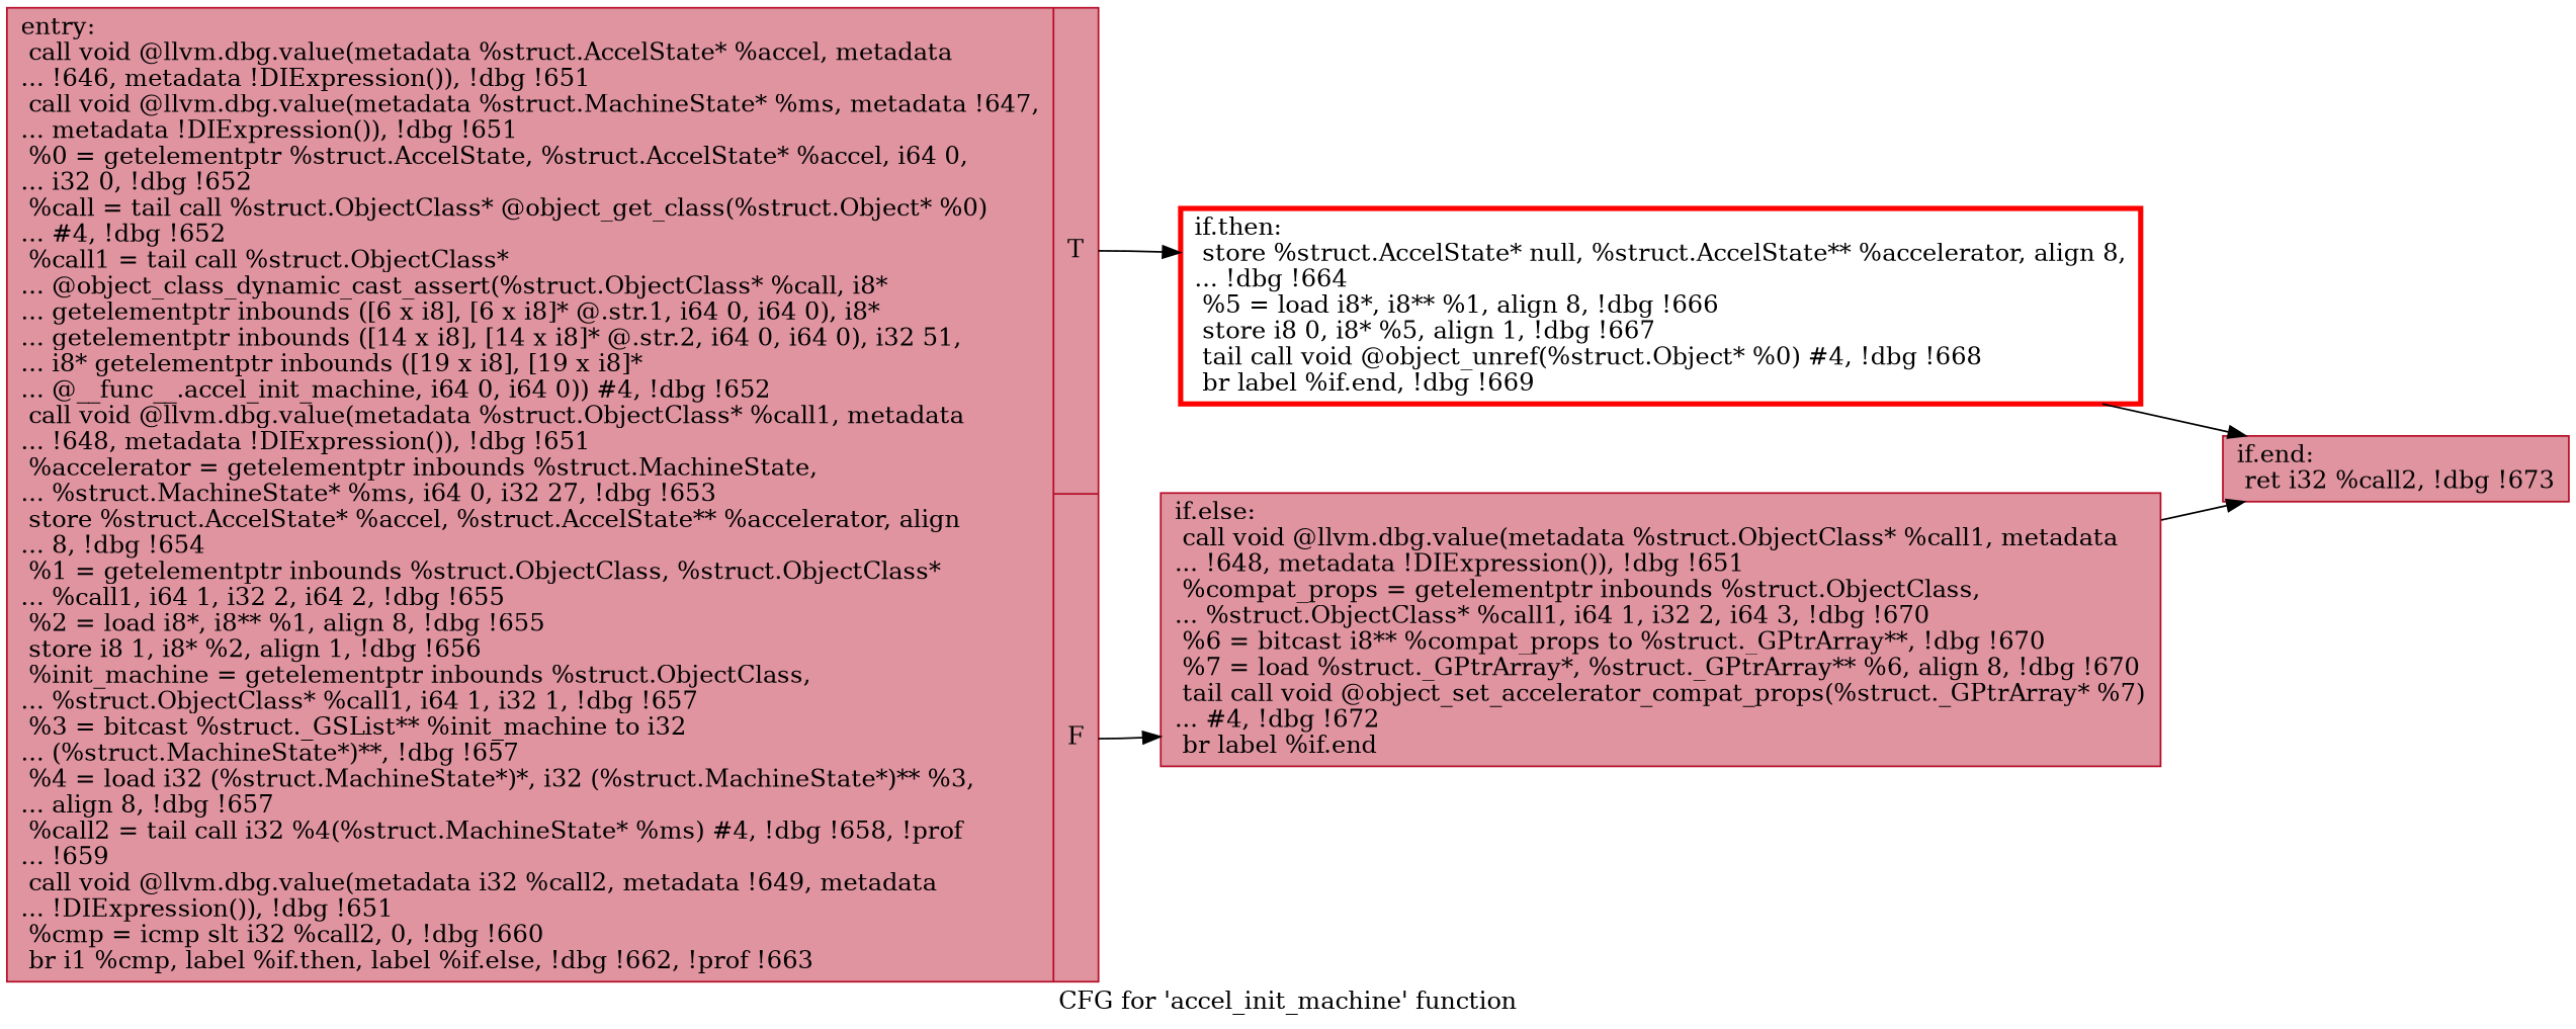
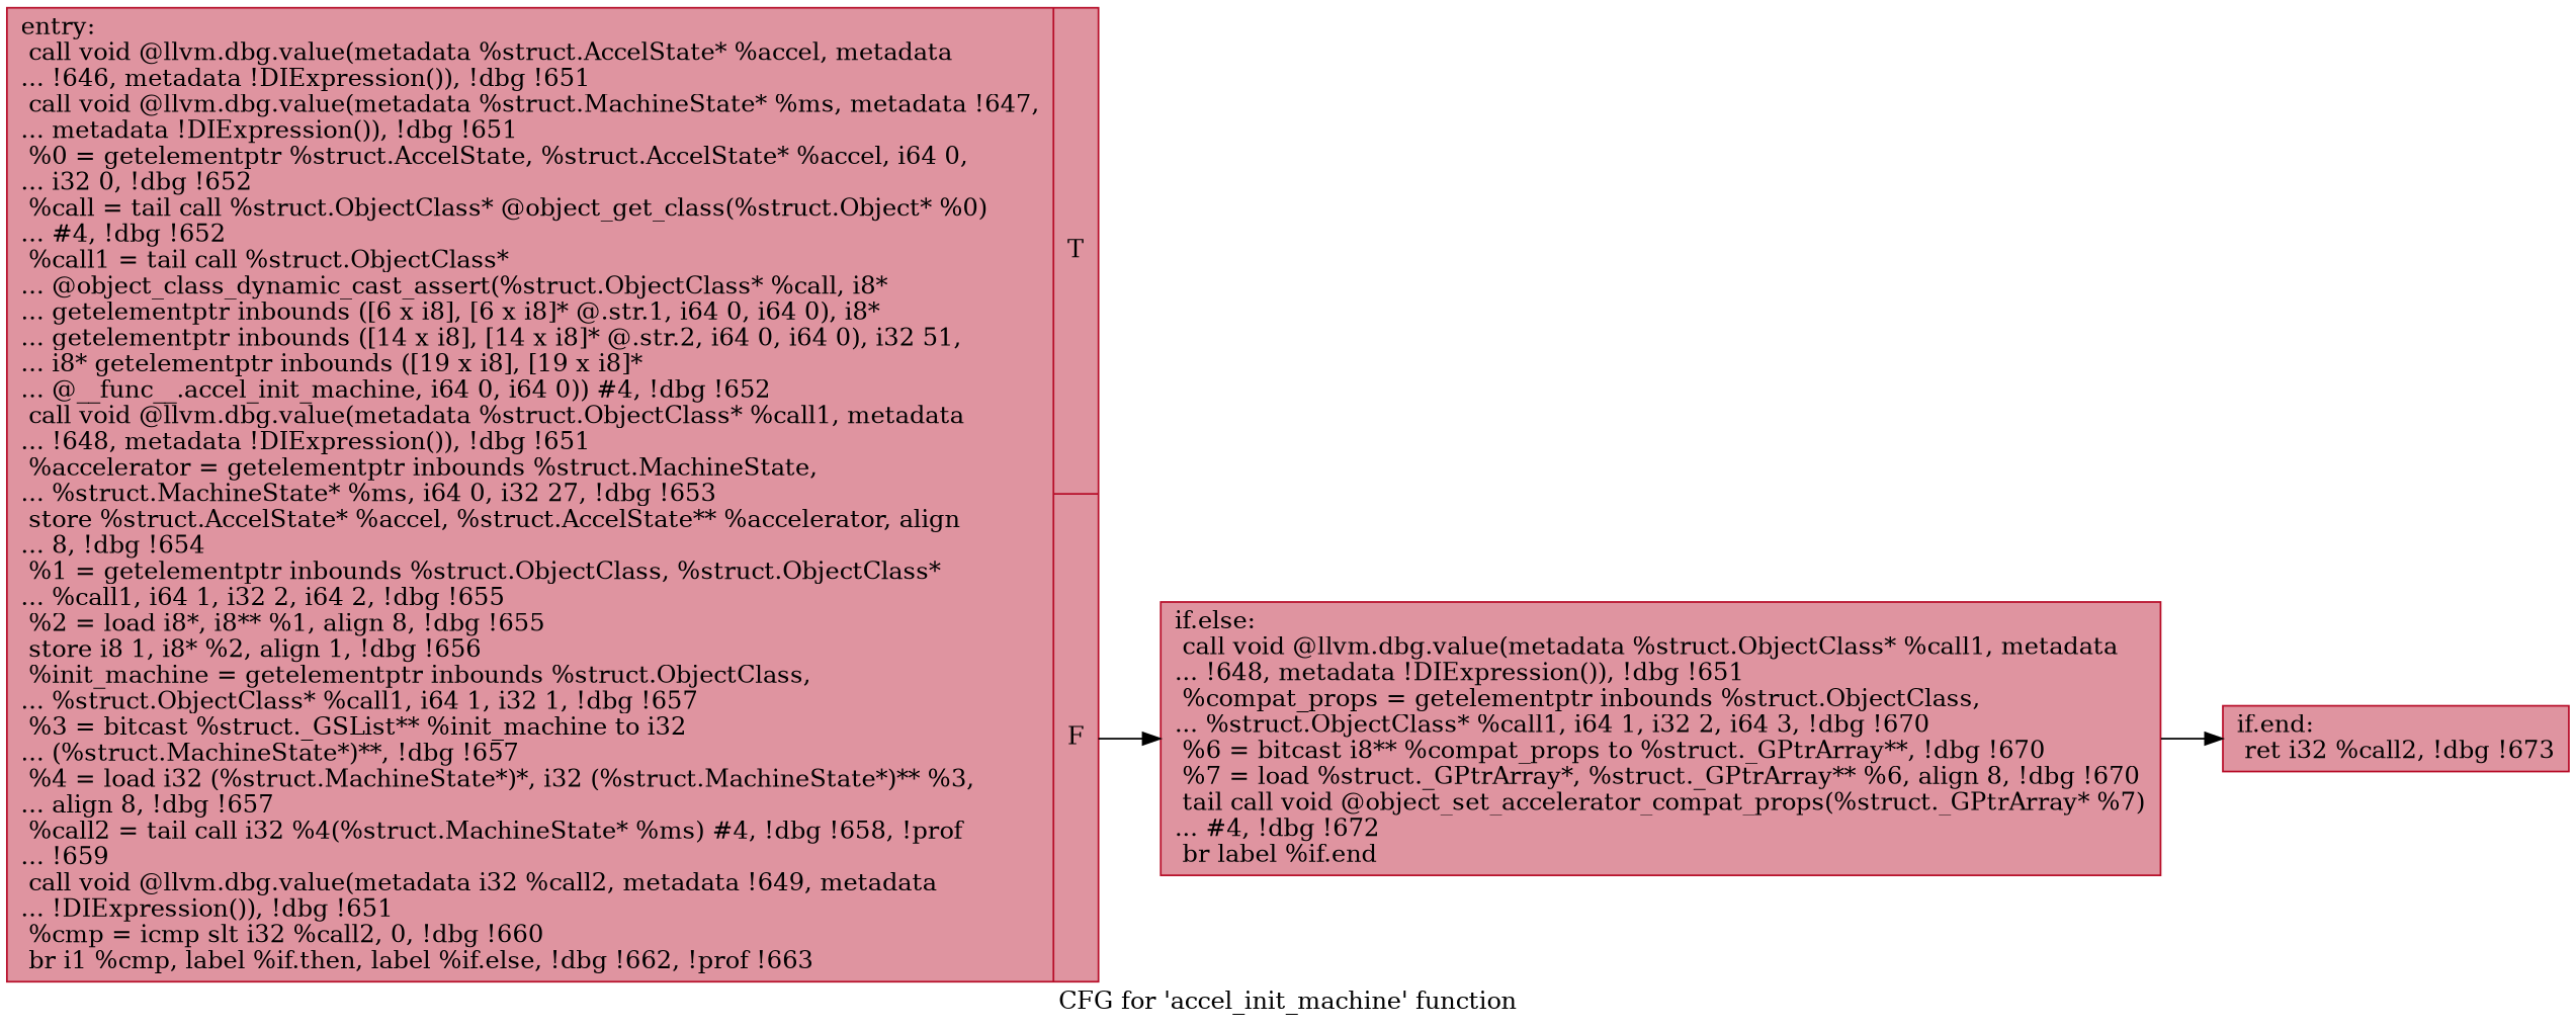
  digraph {
    label="CFG for 'accel_init_machine' function"
    rankdir=LR
    node [color="#b70d28ff" fillcolor="#b70d2870" shape=record style=filled]
    n1 [label="{entry:\l  call void @llvm.dbg.value(metadata %struct.AccelState* %accel, metadata\l... !646, metadata !DIExpression()), !dbg !651\l  call void @llvm.dbg.value(metadata %struct.MachineState* %ms, metadata !647,\l... metadata !DIExpression()), !dbg !651\l  %0 = getelementptr %struct.AccelState, %struct.AccelState* %accel, i64 0,\l... i32 0, !dbg !652\l  %call = tail call %struct.ObjectClass* @object_get_class(%struct.Object* %0)\l... #4, !dbg !652\l  %call1 = tail call %struct.ObjectClass*\l... @object_class_dynamic_cast_assert(%struct.ObjectClass* %call, i8*\l... getelementptr inbounds ([6 x i8], [6 x i8]* @.str.1, i64 0, i64 0), i8*\l... getelementptr inbounds ([14 x i8], [14 x i8]* @.str.2, i64 0, i64 0), i32 51,\l... i8* getelementptr inbounds ([19 x i8], [19 x i8]*\l... @__func__.accel_init_machine, i64 0, i64 0)) #4, !dbg !652\l  call void @llvm.dbg.value(metadata %struct.ObjectClass* %call1, metadata\l... !648, metadata !DIExpression()), !dbg !651\l  %accelerator = getelementptr inbounds %struct.MachineState,\l... %struct.MachineState* %ms, i64 0, i32 27, !dbg !653\l  store %struct.AccelState* %accel, %struct.AccelState** %accelerator, align\l... 8, !dbg !654\l  %1 = getelementptr inbounds %struct.ObjectClass, %struct.ObjectClass*\l... %call1, i64 1, i32 2, i64 2, !dbg !655\l  %2 = load i8*, i8** %1, align 8, !dbg !655\l  store i8 1, i8* %2, align 1, !dbg !656\l  %init_machine = getelementptr inbounds %struct.ObjectClass,\l... %struct.ObjectClass* %call1, i64 1, i32 1, !dbg !657\l  %3 = bitcast %struct._GSList** %init_machine to i32\l... (%struct.MachineState*)**, !dbg !657\l  %4 = load i32 (%struct.MachineState*)*, i32 (%struct.MachineState*)** %3,\l... align 8, !dbg !657\l  %call2 = tail call i32 %4(%struct.MachineState* %ms) #4, !dbg !658, !prof\l... !659\l  call void @llvm.dbg.value(metadata i32 %call2, metadata !649, metadata\l... !DIExpression()), !dbg !651\l  %cmp = icmp slt i32 %call2, 0, !dbg !660\l  br i1 %cmp, label %if.then, label %if.else, !dbg !662, !prof !663\l|{<s0>T|<s1>F}}"]
-   n2 [color=red label="{if.then:                                          \l  store %struct.AccelState* null, %struct.AccelState** %accelerator, align 8,\l... !dbg !664\l  %5 = load i8*, i8** %1, align 8, !dbg !666\l  store i8 0, i8* %5, align 1, !dbg !667\l  tail call void @object_unref(%struct.Object* %0) #4, !dbg !668\l  br label %if.end, !dbg !669\l}" penwidth=3.0 fillcolor="" style=""]
    n3 [label="{if.else:                                          \l  call void @llvm.dbg.value(metadata %struct.ObjectClass* %call1, metadata\l... !648, metadata !DIExpression()), !dbg !651\l  %compat_props = getelementptr inbounds %struct.ObjectClass,\l... %struct.ObjectClass* %call1, i64 1, i32 2, i64 3, !dbg !670\l  %6 = bitcast i8** %compat_props to %struct._GPtrArray**, !dbg !670\l  %7 = load %struct._GPtrArray*, %struct._GPtrArray** %6, align 8, !dbg !670\l  tail call void @object_set_accelerator_compat_props(%struct._GPtrArray* %7)\l... #4, !dbg !672\l  br label %if.end\l}"]
    n4 [label="{if.end:                                           \l  ret i32 %call2, !dbg !673\l}"]
-   n1 -> n2 [tailport=s0]
    n1 -> n3 [tailport=s1]
-   n2 -> n4
    n3 -> n4
  }
